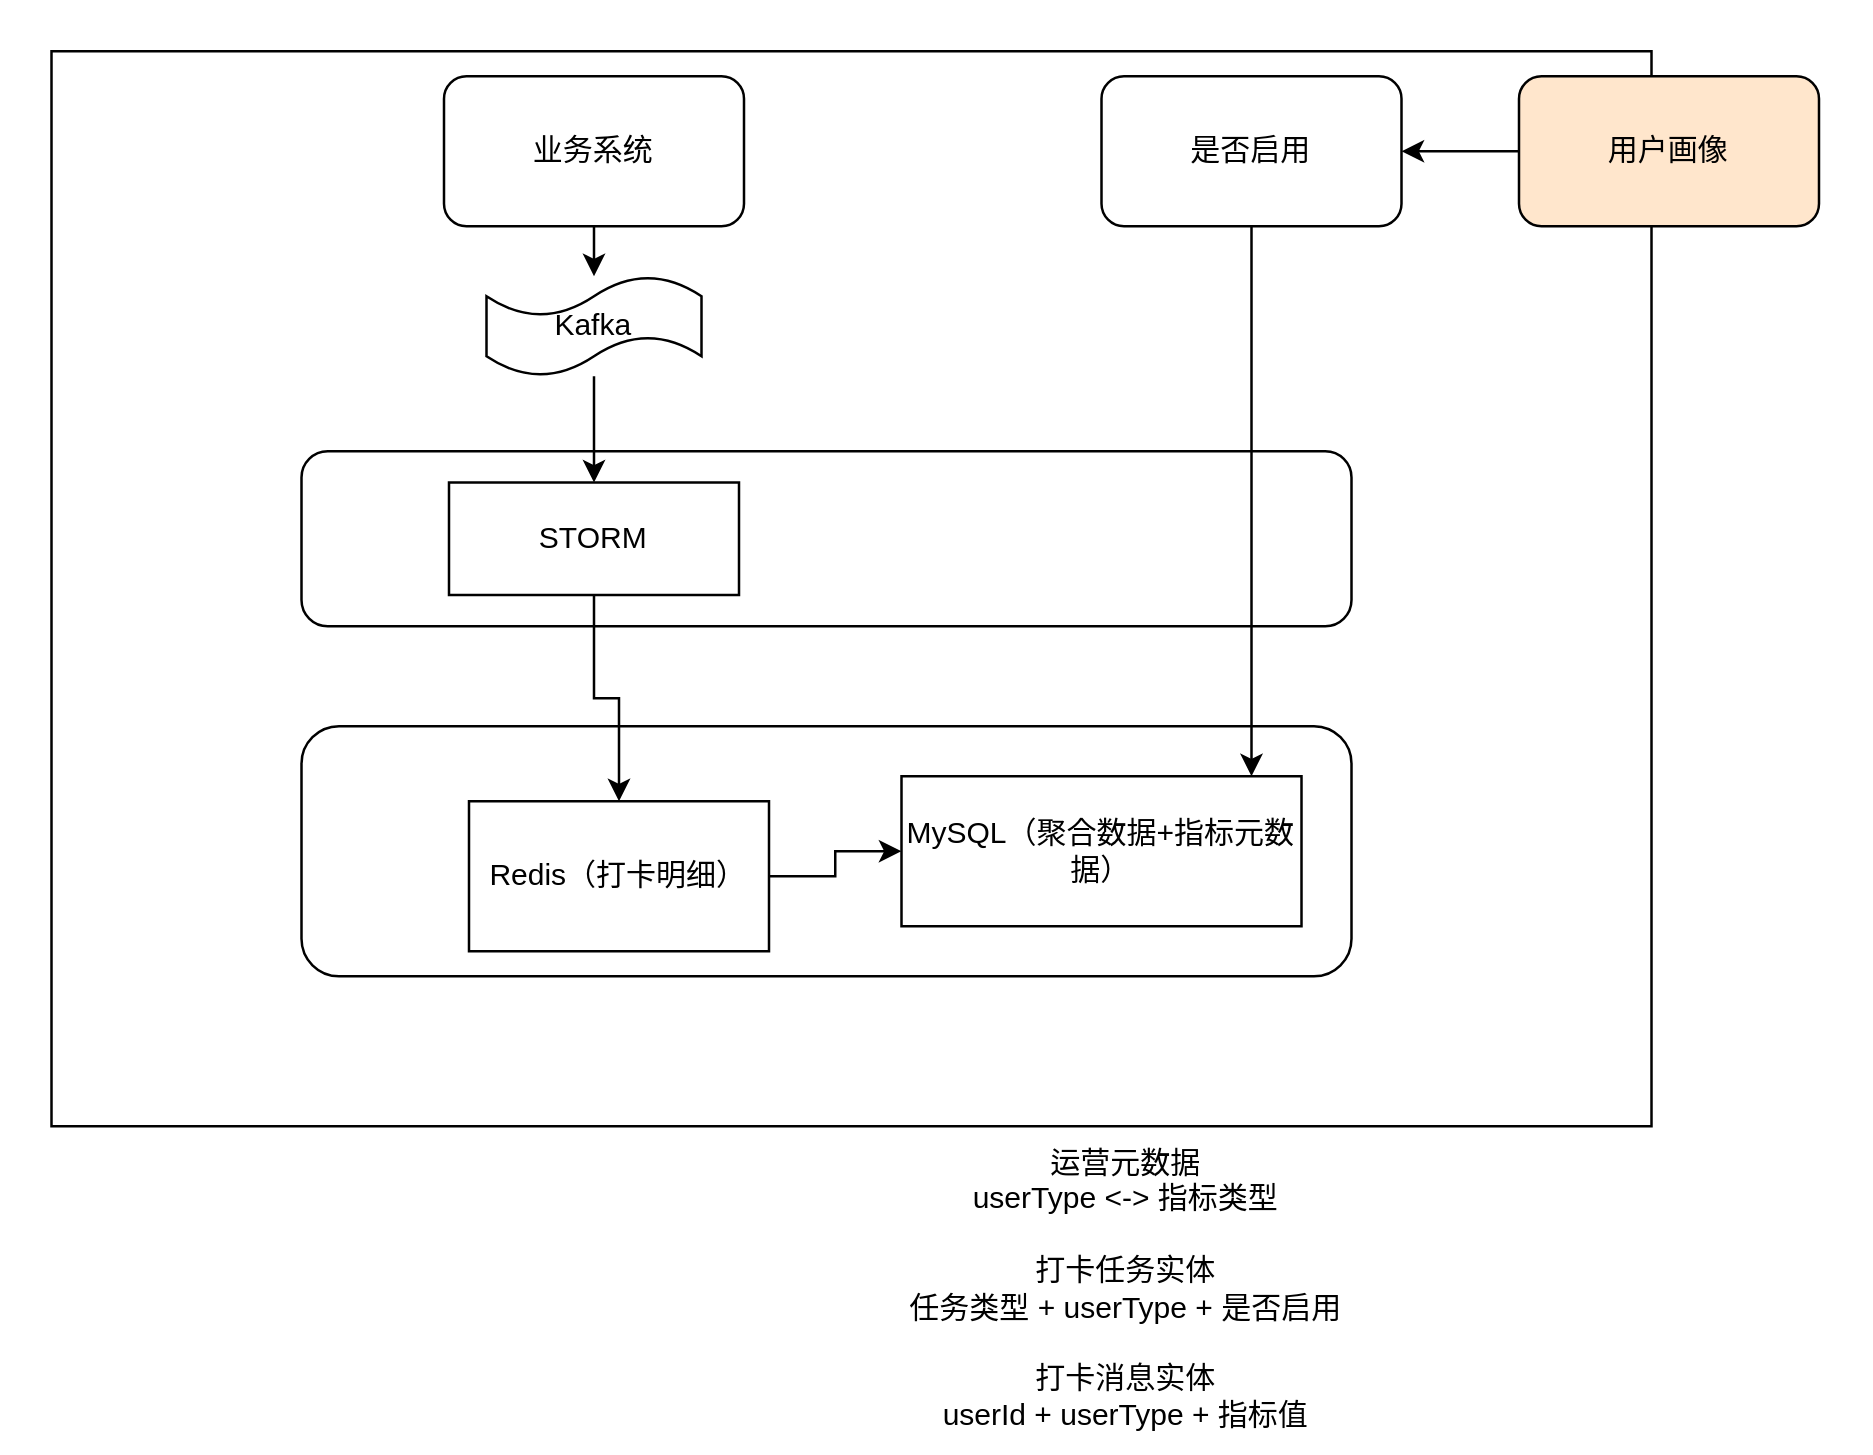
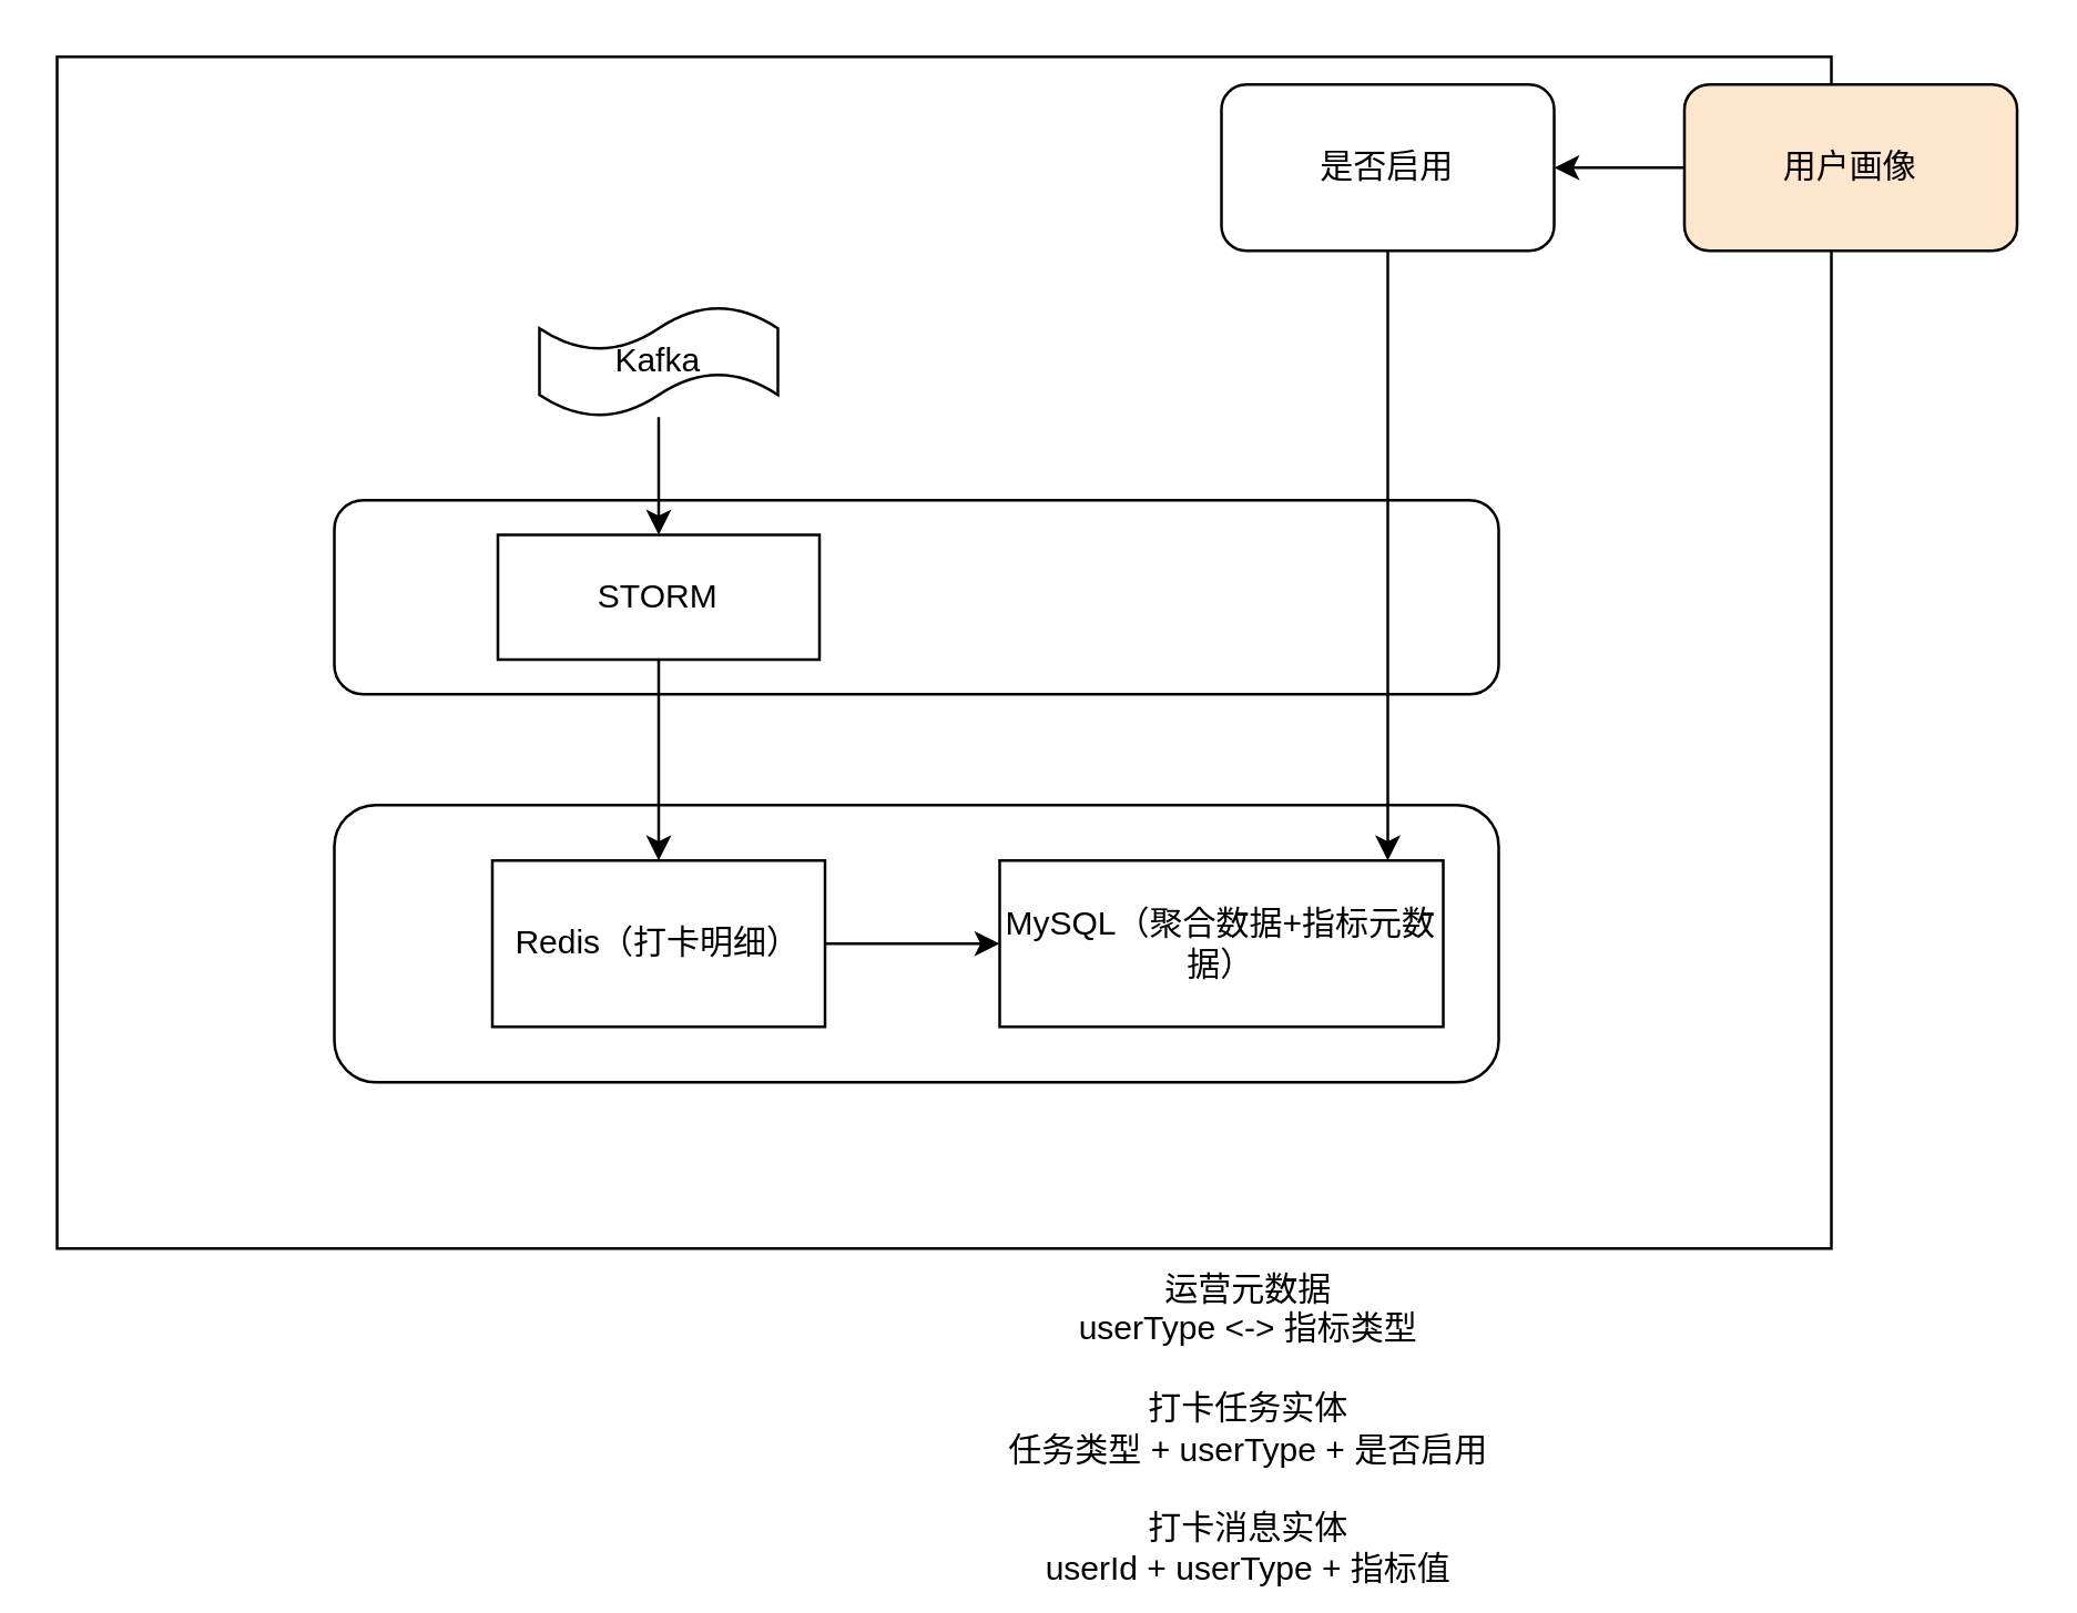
  <mxCell id="0" />
  <mxCell id="1" parent="0" />
  <mxCell id="2" value="" style="rounded=0;whiteSpace=wrap;html=1;" vertex="1" parent="1"><mxGeometry x="20" y="20" width="640" height="430" as="geometry" /></mxCell>
  <mxCell id="3" value="" style="rounded=1;whiteSpace=wrap;html=1;" vertex="1" parent="1"><mxGeometry x="120" y="290" width="420" height="100" as="geometry" /></mxCell>
  <mxCell id="4" value="MySQL（聚合数据+指标元数据）" style="rounded=0;whiteSpace=wrap;html=1;" vertex="1" parent="1"><mxGeometry x="360" y="310" width="160" height="60" as="geometry" /></mxCell>
  <mxCell id="5" style="edgeStyle=orthogonalEdgeStyle;rounded=0;orthogonalLoop=1;jettySize=auto;html=1;" edge="1" parent="1" source="6" target="4"><mxGeometry relative="1" as="geometry" /></mxCell>
- <mxCell id="6" value="Redis（打卡明细）" style="rounded=0;whiteSpace=wrap;html=1;" vertex="1" parent="1"><mxGeometry x="187" y="320" width="120" height="60" as="geometry" /></mxCell>
+ <mxCell id="6" value="Redis（打卡明细）" style="rounded=0;whiteSpace=wrap;html=1;" vertex="1" parent="1"><mxGeometry x="177" y="310" width="120" height="60" as="geometry" /></mxCell>
  <mxCell id="7" value="" style="rounded=1;whiteSpace=wrap;html=1;" vertex="1" parent="1"><mxGeometry x="120" y="180" width="420" height="70" as="geometry" /></mxCell>
  <mxCell id="8" style="edgeStyle=orthogonalEdgeStyle;rounded=0;orthogonalLoop=1;jettySize=auto;html=1;entryX=0.5;entryY=0;entryDx=0;entryDy=0;" edge="1" parent="1" source="9" target="6"><mxGeometry relative="1" as="geometry" /></mxCell>
  <mxCell id="9" value="STORM" style="rounded=0;whiteSpace=wrap;html=1;" vertex="1" parent="1"><mxGeometry x="179" y="192.5" width="116" height="45" as="geometry" /></mxCell>
  <mxCell id="10" style="edgeStyle=orthogonalEdgeStyle;rounded=0;orthogonalLoop=1;jettySize=auto;html=1;" edge="1" parent="1" source="12" target="4"><mxGeometry relative="1" as="geometry"><Array as="points"><mxPoint x="500" y="270" /><mxPoint x="500" y="270" /></Array></mxGeometry></mxCell>
  <mxCell id="11" value="" style="edgeStyle=orthogonalEdgeStyle;rounded=0;orthogonalLoop=1;jettySize=auto;html=1;startArrow=classic;startFill=1;endArrow=none;endFill=0;" edge="1" parent="1" source="12" target="17"><mxGeometry relative="1" as="geometry" /></mxCell>
  <mxCell id="12" value="是否启用" style="rounded=1;whiteSpace=wrap;html=1;" vertex="1" parent="1"><mxGeometry x="440" y="30" width="120" height="60" as="geometry" /></mxCell>
- <mxCell id="13" value="业务系统" style="rounded=1;whiteSpace=wrap;html=1;" vertex="1" parent="1"><mxGeometry x="177" y="30" width="120" height="60" as="geometry" /></mxCell>
  <mxCell id="14" style="edgeStyle=orthogonalEdgeStyle;rounded=0;orthogonalLoop=1;jettySize=auto;html=1;" edge="1" parent="1" source="15" target="9"><mxGeometry relative="1" as="geometry" /></mxCell>
  <mxCell id="15" value="Kafka" style="shape=tape;whiteSpace=wrap;html=1;" vertex="1" parent="1"><mxGeometry x="194" y="110" width="86" height="40" as="geometry" /></mxCell>
- <mxCell id="16" value="" style="endArrow=classic;html=1;rounded=0;exitX=0.5;exitY=1;exitDx=0;exitDy=0;" edge="1" parent="1" source="13" target="15"><mxGeometry width="50" height="50" relative="1" as="geometry"><mxPoint x="290" y="340" as="sourcePoint" /><mxPoint x="340" y="290" as="targetPoint" /></mxGeometry></mxCell>
  <mxCell id="17" value="用户画像" style="whiteSpace=wrap;html=1;rounded=1;fillColor=#ffe6cc;" vertex="1" parent="1"><mxGeometry x="607" y="30" width="120" height="60" as="geometry" /></mxCell>
  <mxCell id="18" value="运营元数据&lt;br&gt;userType &amp;lt;-&amp;gt; 指标类型&lt;br&gt;&lt;br&gt;打卡任务实体&lt;br&gt;任务类型 + userType + 是否启用&lt;br&gt;&lt;br&gt;打卡消息实体&lt;br&gt;userId + userType + 指标值" style="text;html=1;strokeColor=none;fillColor=none;align=center;verticalAlign=middle;whiteSpace=wrap;rounded=0;" vertex="1" parent="1"><mxGeometry x="350" y="470" width="200" height="90" as="geometry" /></mxCell>
